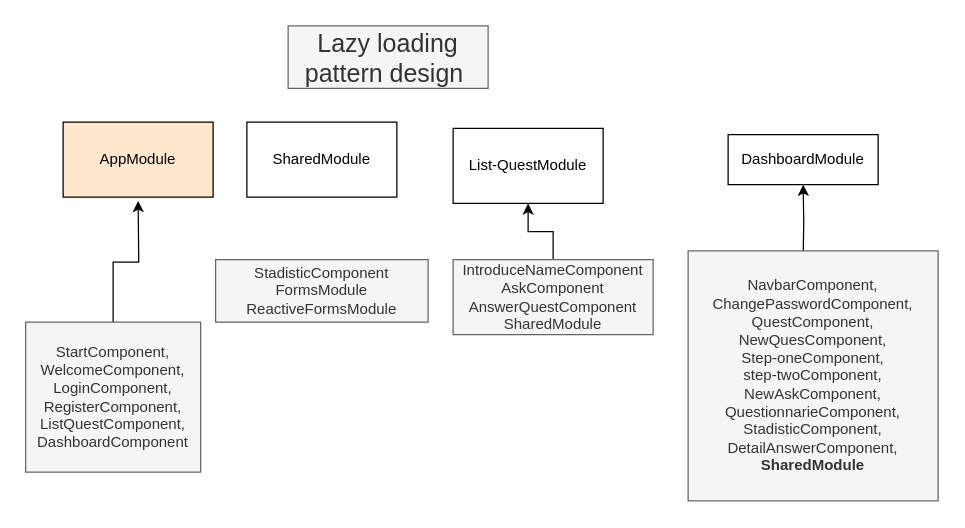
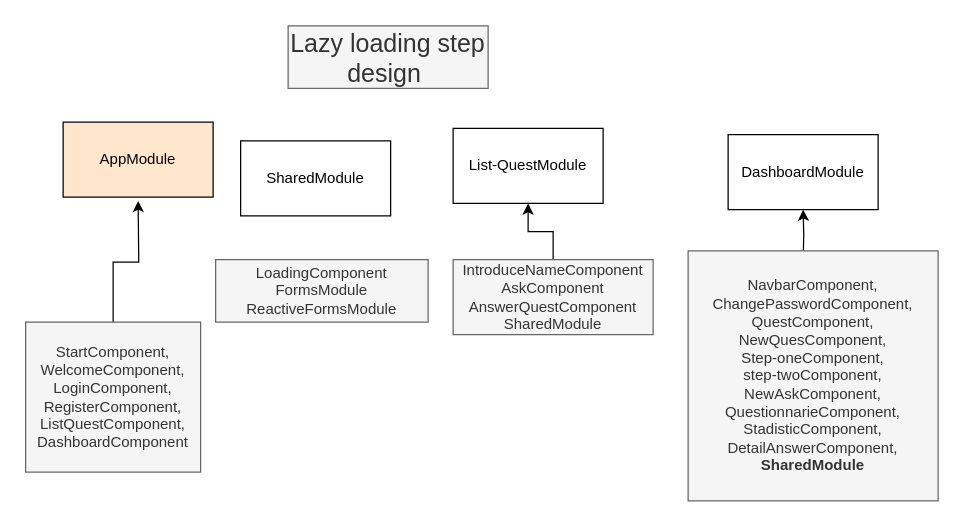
  <mxCell id="0" />
  <mxCell id="1" parent="0" />
- <mxCell id="2" value="SharedModule" style="rounded=0;whiteSpace=wrap;html=1;" parent="1" vertex="1"><mxGeometry x="197" y="97" width="120" height="60" as="geometry" /></mxCell>
- <mxCell id="3" value="StadisticComponent&lt;br&gt;FormsModule&lt;br&gt;ReactiveFormsModule" style="text;html=1;strokeColor=#666666;fillColor=#f5f5f5;align=center;verticalAlign=middle;whiteSpace=wrap;rounded=0;fontColor=#333333;" parent="1" vertex="1"><mxGeometry x="172" y="207" width="170" height="50" as="geometry" /></mxCell>
+ <mxCell id="2" value="SharedModule" style="rounded=0;whiteSpace=wrap;html=1;" parent="1" vertex="1"><mxGeometry x="192" y="112" width="120" height="60" as="geometry" /></mxCell>
+ <mxCell id="3" value="LoadingComponent&lt;br&gt;FormsModule&lt;br&gt;ReactiveFormsModule" style="text;html=1;strokeColor=#666666;fillColor=#f5f5f5;align=center;verticalAlign=middle;whiteSpace=wrap;rounded=0;fontColor=#333333;" parent="1" vertex="1"><mxGeometry x="172" y="207" width="170" height="50" as="geometry" /></mxCell>
  <mxCell id="4" value="List-QuestModule" style="rounded=0;whiteSpace=wrap;html=1;" parent="1" vertex="1"><mxGeometry x="362" y="102" width="120" height="60" as="geometry" /></mxCell>
  <mxCell id="5" style="edgeStyle=orthogonalEdgeStyle;rounded=0;orthogonalLoop=1;jettySize=auto;html=1;entryX=0.5;entryY=1;entryDx=0;entryDy=0;" parent="1" source="6" target="4" edge="1"><mxGeometry relative="1" as="geometry" /></mxCell>
  <mxCell id="6" value="IntroduceNameComponent&lt;br&gt;AskComponent&lt;br&gt;AnswerQuestComponent&lt;br&gt;SharedModule" style="text;html=1;strokeColor=#666666;fillColor=#f5f5f5;align=center;verticalAlign=middle;whiteSpace=wrap;rounded=0;fontColor=#333333;" parent="1" vertex="1"><mxGeometry x="362" y="207" width="160" height="60" as="geometry" /></mxCell>
- <mxCell id="7" value="DashboardModule" style="rounded=0;whiteSpace=wrap;html=1;" parent="1" vertex="1"><mxGeometry x="582" y="107" width="120" height="40" as="geometry" /></mxCell>
+ <mxCell id="7" value="DashboardModule" style="rounded=0;whiteSpace=wrap;html=1;" parent="1" vertex="1"><mxGeometry x="582" y="107" width="120" height="60" as="geometry" /></mxCell>
  <mxCell id="8" style="edgeStyle=orthogonalEdgeStyle;rounded=0;orthogonalLoop=1;jettySize=auto;html=1;exitX=0.5;exitY=0;exitDx=0;exitDy=0;entryX=0.5;entryY=1;entryDx=0;entryDy=0;" parent="1" target="7" edge="1"><mxGeometry relative="1" as="geometry"><mxPoint x="642" y="207" as="sourcePoint" /></mxGeometry></mxCell>
  <mxCell id="9" value="NavbarComponent,&lt;br&gt;ChangePasswordComponent,&lt;br&gt;QuestComponent,&lt;br&gt;NewQuesComponent,&lt;br&gt;Step-oneComponent,&lt;br&gt;step-twoComponent,&lt;br&gt;NewAskComponent,&lt;br&gt;QuestionnarieComponent,&lt;br&gt;StadisticComponent,&lt;br&gt;DetailAnswerComponent,&lt;br&gt;&lt;b&gt;SharedModule&lt;/b&gt;" style="text;html=1;strokeColor=#666666;fillColor=#f5f5f5;align=center;verticalAlign=middle;whiteSpace=wrap;rounded=0;fontColor=#333333;" parent="1" vertex="1"><mxGeometry x="550" y="200" width="200" height="200" as="geometry" /></mxCell>
  <mxCell id="10" value="AppModule" style="rounded=0;whiteSpace=wrap;html=1;fillColor=#ffe6cc;" parent="1" vertex="1"><mxGeometry x="50" y="97" width="120" height="60" as="geometry" /></mxCell>
  <mxCell id="11" style="edgeStyle=orthogonalEdgeStyle;rounded=0;orthogonalLoop=1;jettySize=auto;html=1;" parent="1" source="12" edge="1"><mxGeometry relative="1" as="geometry"><mxPoint x="110" y="160" as="targetPoint" /></mxGeometry></mxCell>
  <mxCell id="12" value="StartComponent,&lt;br&gt;WelcomeComponent,&lt;br&gt;LoginComponent,&lt;br&gt;RegisterComponent,&lt;br&gt;ListQuestComponent,&lt;br&gt;DashboardComponent" style="text;html=1;strokeColor=#666666;fillColor=#f5f5f5;align=center;verticalAlign=middle;whiteSpace=wrap;rounded=0;fontColor=#333333;" parent="1" vertex="1"><mxGeometry x="20" y="257" width="140" height="120" as="geometry" /></mxCell>
- <mxCell id="13" value="&lt;font style=&quot;font-size: 20px&quot;&gt;Lazy loading pattern design&amp;nbsp;&lt;/font&gt;" style="text;html=1;strokeColor=#666666;fillColor=#f5f5f5;align=center;verticalAlign=middle;whiteSpace=wrap;rounded=0;fontColor=#333333;" parent="1" vertex="1"><mxGeometry x="230" y="20" width="160" height="50" as="geometry" /></mxCell>
+ <mxCell id="13" value="&lt;font style=&quot;font-size: 20px&quot;&gt;Lazy loading step design&amp;nbsp;&lt;/font&gt;" style="text;html=1;strokeColor=#666666;fillColor=#f5f5f5;align=center;verticalAlign=middle;whiteSpace=wrap;rounded=0;fontColor=#333333;" parent="1" vertex="1"><mxGeometry x="230" y="20" width="160" height="50" as="geometry" /></mxCell>
